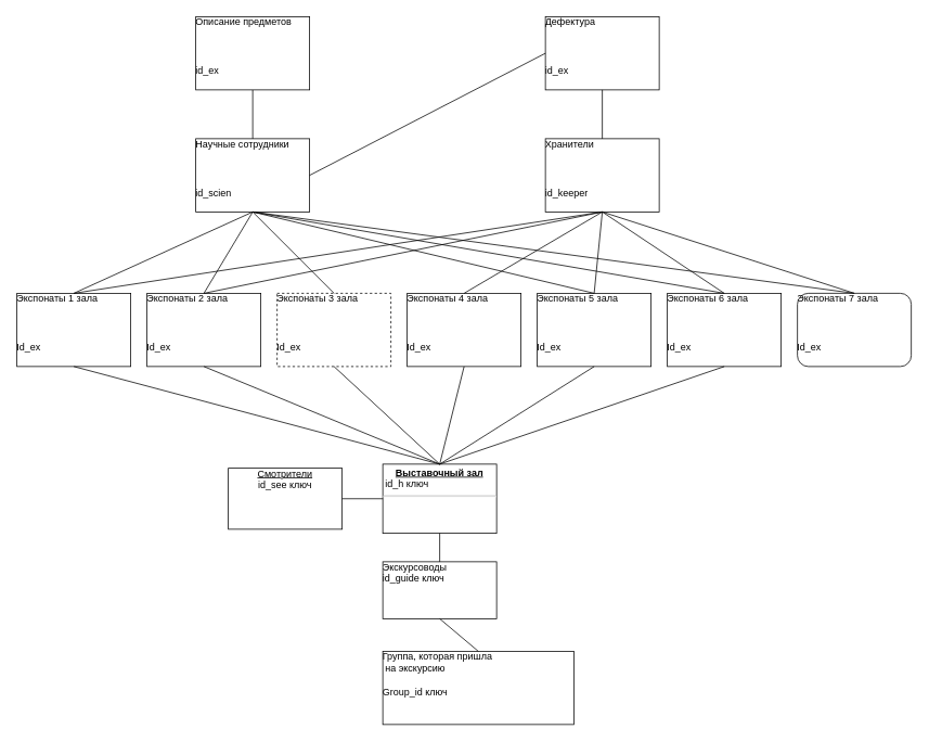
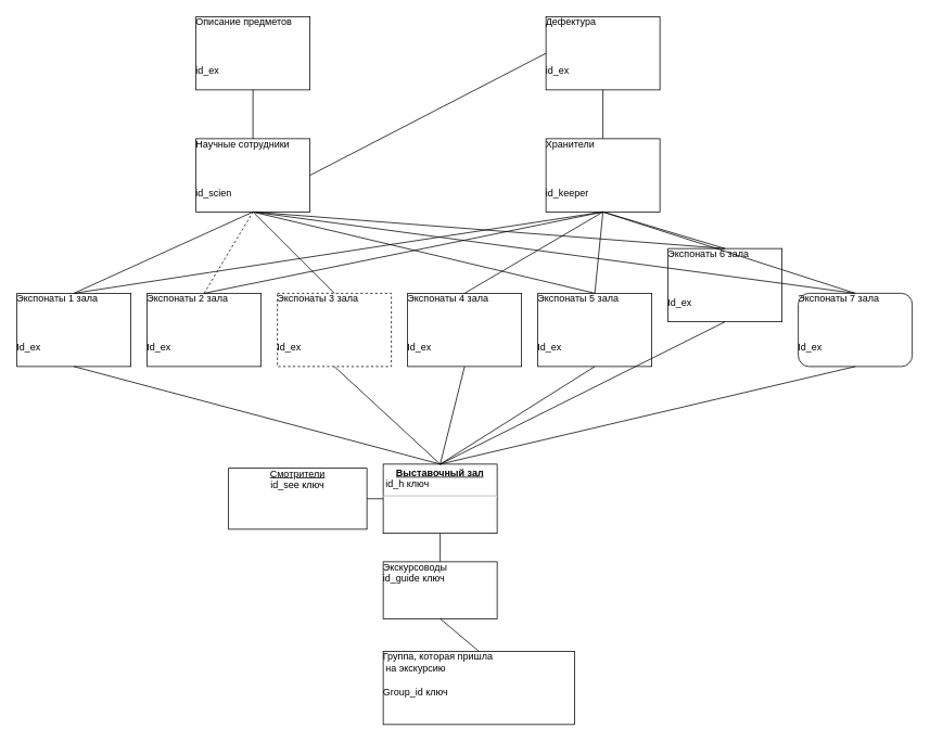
  <mxCell id="0" />
  <mxCell id="1" parent="0" />
- <mxCell id="2" value="&lt;div align=&quot;center&quot;&gt;&lt;u&gt;Смотрители&lt;/u&gt;&lt;/div&gt; id_see ключ" style="verticalAlign=top;align=center;overflow=fill;fontSize=12;fontFamily=Helvetica;html=1;rounded=0;shadow=0;comic=0;labelBackgroundColor=none;strokeWidth=1" parent="1" vertex="1"><mxGeometry x="280" y="575" width="140" height="75" as="geometry" /></mxCell>
+ <mxCell id="2" value="&lt;div align=&quot;center&quot;&gt;&lt;u&gt;Смотрители&lt;/u&gt;&lt;/div&gt; id_see ключ" style="verticalAlign=top;align=center;overflow=fill;fontSize=12;fontFamily=Helvetica;html=1;rounded=0;shadow=0;comic=0;labelBackgroundColor=none;strokeWidth=1" parent="1" vertex="1"><mxGeometry x="280" y="575" width="170" height="75" as="geometry" /></mxCell>
  <mxCell id="3" value="&lt;p style=&quot;margin: 0px ; margin-top: 4px ; text-align: center ; text-decoration: underline&quot;&gt;&lt;b&gt;Выставочный зал &lt;/b&gt;&lt;br&gt;&lt;/p&gt;&amp;nbsp;id_h ключ&lt;br&gt;&lt;hr&gt;&lt;p style=&quot;margin: 0px ; margin-left: 8px&quot;&gt;&lt;br&gt;&lt;/p&gt;&lt;br&gt;" style="verticalAlign=top;align=left;overflow=fill;fontSize=12;fontFamily=Helvetica;html=1;rounded=0;shadow=0;comic=0;labelBackgroundColor=none;strokeWidth=1" parent="1" vertex="1"><mxGeometry x="470" y="570" width="140" height="85" as="geometry" /></mxCell>
  <mxCell id="4" value="Экскурсоводы &lt;br&gt;id_guide ключ" style="verticalAlign=top;align=left;overflow=fill;fontSize=12;fontFamily=Helvetica;html=1;rounded=0;shadow=0;comic=0;labelBackgroundColor=none;strokeWidth=1" parent="1" vertex="1"><mxGeometry x="470" y="690" width="140" height="70" as="geometry" /></mxCell>
  <mxCell id="5" value="&lt;div&gt;Группа, которая пришла&lt;/div&gt;&lt;div&gt;&amp;nbsp;на экскурсию &lt;/div&gt;&lt;br&gt;Group_id ключ" style="verticalAlign=top;align=left;overflow=fill;fontSize=12;fontFamily=Helvetica;html=1;rounded=0;shadow=0;comic=0;labelBackgroundColor=none;strokeWidth=1" parent="1" vertex="1"><mxGeometry x="470" y="800" width="235" height="90" as="geometry" /></mxCell>
  <mxCell id="6" value="Экспонаты 1 зала &lt;br&gt;&lt;br&gt;&lt;table width=&quot;140&quot; cellspacing=&quot;0&quot; cellpadding=&quot;0&quot; border=&quot;0&quot;&gt;&lt;colgroup&gt;&lt;col width=&quot;140&quot;&gt;&lt;/colgroup&gt;&lt;tbody&gt;&lt;tr height=&quot;20&quot;&gt;&lt;br/&gt;  &lt;td style=&quot;height:15.0pt;width:105pt&quot; class=&quot;xl64&quot; width=&quot;140&quot; height=&quot;20&quot;&gt;Id_ex&lt;/td&gt;&lt;br/&gt;&lt;/tr&gt;&lt;/tbody&gt;&lt;/table&gt;" style="verticalAlign=top;align=left;overflow=fill;fontSize=12;fontFamily=Helvetica;html=1;rounded=0;shadow=0;comic=0;labelBackgroundColor=none;strokeWidth=1" parent="1" vertex="1"><mxGeometry x="20" y="360" width="140" height="90" as="geometry" /></mxCell>
  <mxCell id="7" value="" style="endArrow=none;html=1;rounded=0;exitX=0;exitY=0.5;exitDx=0;exitDy=0;entryX=1;entryY=0.5;entryDx=0;entryDy=0;" edge="1" parent="1" source="3" target="2"><mxGeometry width="50" height="50" relative="1" as="geometry"><mxPoint x="470" y="520" as="sourcePoint" /><mxPoint x="520" y="470" as="targetPoint" /></mxGeometry></mxCell>
  <mxCell id="8" value="" style="endArrow=none;html=1;rounded=0;entryX=0.5;entryY=1;entryDx=0;entryDy=0;" edge="1" parent="1" source="4" target="3"><mxGeometry width="50" height="50" relative="1" as="geometry"><mxPoint x="470" y="520" as="sourcePoint" /><mxPoint x="520" y="470" as="targetPoint" /></mxGeometry></mxCell>
  <mxCell id="9" value="" style="endArrow=none;html=1;rounded=0;exitX=0.5;exitY=1;exitDx=0;exitDy=0;entryX=0.5;entryY=0;entryDx=0;entryDy=0;" edge="1" parent="1" source="4" target="5"><mxGeometry width="50" height="50" relative="1" as="geometry"><mxPoint x="470" y="520" as="sourcePoint" /><mxPoint x="520" y="470" as="targetPoint" /></mxGeometry></mxCell>
  <mxCell id="10" value="Экспонаты 2 зала&lt;br&gt;&lt;br&gt;&lt;table width=&quot;140&quot; cellspacing=&quot;0&quot; cellpadding=&quot;0&quot; border=&quot;0&quot;&gt;&lt;colgroup&gt;&lt;col width=&quot;140&quot;&gt;&lt;/colgroup&gt;&lt;tbody&gt;&lt;tr height=&quot;20&quot;&gt;&lt;br/&gt;  &lt;td style=&quot;height:15.0pt;width:105pt&quot; class=&quot;xl65&quot; width=&quot;140&quot; height=&quot;20&quot;&gt;Id_ex&lt;/td&gt;&lt;br/&gt;&lt;/tr&gt;&lt;/tbody&gt;&lt;/table&gt; " style="verticalAlign=top;align=left;overflow=fill;fontSize=12;fontFamily=Helvetica;html=1;rounded=0;shadow=0;comic=0;labelBackgroundColor=none;strokeWidth=1" vertex="1" parent="1"><mxGeometry x="180" y="360" width="140" height="90" as="geometry" /></mxCell>
  <mxCell id="11" value="Экспонаты 4 зала &lt;br&gt;&lt;br&gt;&lt;table width=&quot;140&quot; cellspacing=&quot;0&quot; cellpadding=&quot;0&quot; border=&quot;0&quot;&gt;&lt;colgroup&gt;&lt;col width=&quot;140&quot;&gt;&lt;/colgroup&gt;&lt;tbody&gt;&lt;tr height=&quot;20&quot;&gt;&lt;br/&gt;  &lt;td style=&quot;height:15.0pt;width:105pt&quot; class=&quot;xl65&quot; width=&quot;140&quot; height=&quot;20&quot;&gt;Id_ex&lt;/td&gt;&lt;br/&gt;&lt;/tr&gt;&lt;/tbody&gt;&lt;/table&gt;" style="verticalAlign=top;align=left;overflow=fill;fontSize=12;fontFamily=Helvetica;html=1;rounded=0;shadow=0;comic=0;labelBackgroundColor=none;strokeWidth=1" vertex="1" parent="1"><mxGeometry x="500" y="360" width="140" height="90" as="geometry" /></mxCell>
  <mxCell id="12" value="Экспонаты 5 зала &lt;br&gt;&lt;br&gt;&lt;table width=&quot;140&quot; cellspacing=&quot;0&quot; cellpadding=&quot;0&quot; border=&quot;0&quot;&gt;&lt;colgroup&gt;&lt;col width=&quot;140&quot;&gt;&lt;/colgroup&gt;&lt;tbody&gt;&lt;tr height=&quot;20&quot;&gt;&lt;br/&gt;  &lt;td style=&quot;height:15.0pt;width:105pt&quot; class=&quot;xl65&quot; width=&quot;140&quot; height=&quot;20&quot;&gt;Id_ex&lt;/td&gt;&lt;br/&gt;&lt;/tr&gt;&lt;/tbody&gt;&lt;/table&gt;" style="verticalAlign=top;align=left;overflow=fill;fontSize=12;fontFamily=Helvetica;html=1;rounded=0;shadow=0;comic=0;labelBackgroundColor=none;strokeWidth=1" vertex="1" parent="1"><mxGeometry x="660" y="360" width="140" height="90" as="geometry" /></mxCell>
- <mxCell id="13" value="Экспонаты 6 зала &lt;br&gt;&lt;br&gt;&lt;table width=&quot;140&quot; cellspacing=&quot;0&quot; cellpadding=&quot;0&quot; border=&quot;0&quot;&gt;&lt;colgroup&gt;&lt;col width=&quot;140&quot;&gt;&lt;/colgroup&gt;&lt;tbody&gt;&lt;tr height=&quot;20&quot;&gt;&lt;br/&gt;  &lt;td style=&quot;height:15.0pt;width:105pt&quot; class=&quot;xl65&quot; width=&quot;140&quot; height=&quot;20&quot;&gt;Id_ex&lt;/td&gt;&lt;br/&gt;&lt;/tr&gt;&lt;/tbody&gt;&lt;/table&gt;" style="verticalAlign=top;align=left;overflow=fill;fontSize=12;fontFamily=Helvetica;html=1;rounded=0;shadow=0;comic=0;labelBackgroundColor=none;strokeWidth=1" vertex="1" parent="1"><mxGeometry x="820" y="360" width="140" height="90" as="geometry" /></mxCell>
+ <mxCell id="13" value="Экспонаты 6 зала &lt;br&gt;&lt;br&gt;&lt;table width=&quot;140&quot; cellspacing=&quot;0&quot; cellpadding=&quot;0&quot; border=&quot;0&quot;&gt;&lt;colgroup&gt;&lt;col width=&quot;140&quot;&gt;&lt;/colgroup&gt;&lt;tbody&gt;&lt;tr height=&quot;20&quot;&gt;&lt;br/&gt;  &lt;td style=&quot;height:15.0pt;width:105pt&quot; class=&quot;xl65&quot; width=&quot;140&quot; height=&quot;20&quot;&gt;Id_ex&lt;/td&gt;&lt;br/&gt;&lt;/tr&gt;&lt;/tbody&gt;&lt;/table&gt;" style="verticalAlign=top;align=left;overflow=fill;fontSize=12;fontFamily=Helvetica;html=1;rounded=0;shadow=0;comic=0;labelBackgroundColor=none;strokeWidth=1" vertex="1" parent="1"><mxGeometry x="820" y="305" width="140" height="90" as="geometry" /></mxCell>
  <mxCell id="14" value="Экспонаты 3 зала&lt;br&gt;&lt;br&gt;&lt;table width=&quot;140&quot; cellspacing=&quot;0&quot; cellpadding=&quot;0&quot; border=&quot;0&quot;&gt;&lt;colgroup&gt;&lt;col width=&quot;140&quot;&gt;&lt;/colgroup&gt;&lt;tbody&gt;&lt;tr height=&quot;20&quot;&gt;&lt;br/&gt;  &lt;td style=&quot;height:15.0pt;width:105pt&quot; class=&quot;xl65&quot; width=&quot;140&quot; height=&quot;20&quot;&gt;Id_ex&lt;/td&gt;&lt;br/&gt;&lt;/tr&gt;&lt;/tbody&gt;&lt;/table&gt; " style="verticalAlign=top;align=left;overflow=fill;fontSize=12;fontFamily=Helvetica;html=1;rounded=0;shadow=0;comic=0;labelBackgroundColor=none;strokeWidth=1;dashed=1;" vertex="1" parent="1"><mxGeometry x="340" y="360" width="140" height="90" as="geometry" /></mxCell>
  <mxCell id="15" value="Экспонаты 7 зала &lt;br&gt;&lt;br&gt;&lt;table width=&quot;140&quot; cellspacing=&quot;0&quot; cellpadding=&quot;0&quot; border=&quot;0&quot;&gt;&lt;colgroup&gt;&lt;col width=&quot;140&quot;&gt;&lt;/colgroup&gt;&lt;tbody&gt;&lt;tr height=&quot;20&quot;&gt;&lt;br/&gt;  &lt;td style=&quot;height:15.0pt;width:105pt&quot; class=&quot;xl65&quot; width=&quot;140&quot; height=&quot;20&quot;&gt;Id_ex&lt;/td&gt;&lt;br/&gt;&lt;/tr&gt;&lt;/tbody&gt;&lt;/table&gt;" style="verticalAlign=top;align=left;overflow=fill;fontSize=12;fontFamily=Helvetica;html=1;shadow=0;comic=0;labelBackgroundColor=none;strokeWidth=1;rounded=1;" vertex="1" parent="1"><mxGeometry x="980" y="360" width="140" height="90" as="geometry" /></mxCell>
  <mxCell id="16" value="" style="endArrow=none;html=1;rounded=0;exitX=0.5;exitY=0;exitDx=0;exitDy=0;entryX=0.5;entryY=1;entryDx=0;entryDy=0;" edge="1" parent="1" source="3" target="6"><mxGeometry width="50" height="50" relative="1" as="geometry"><mxPoint x="470" y="560" as="sourcePoint" /><mxPoint x="520" y="510" as="targetPoint" /></mxGeometry></mxCell>
- <mxCell id="17" value="" style="endArrow=none;html=1;rounded=0;exitX=0.5;exitY=0;exitDx=0;exitDy=0;entryX=0.5;entryY=1;entryDx=0;entryDy=0;" edge="1" parent="1" source="3" target="10"><mxGeometry width="50" height="50" relative="1" as="geometry"><mxPoint x="470" y="560" as="sourcePoint" /><mxPoint x="520" y="510" as="targetPoint" /></mxGeometry></mxCell>
  <mxCell id="18" value="" style="endArrow=none;html=1;rounded=0;exitX=0.5;exitY=0;exitDx=0;exitDy=0;entryX=0.5;entryY=1;entryDx=0;entryDy=0;" edge="1" parent="1" source="3" target="14"><mxGeometry width="50" height="50" relative="1" as="geometry"><mxPoint x="470" y="560" as="sourcePoint" /><mxPoint x="520" y="510" as="targetPoint" /></mxGeometry></mxCell>
  <mxCell id="19" value="" style="endArrow=none;html=1;rounded=0;exitX=0.5;exitY=0;exitDx=0;exitDy=0;entryX=0.5;entryY=1;entryDx=0;entryDy=0;" edge="1" parent="1" source="3" target="11"><mxGeometry width="50" height="50" relative="1" as="geometry"><mxPoint x="470" y="560" as="sourcePoint" /><mxPoint x="520" y="510" as="targetPoint" /></mxGeometry></mxCell>
  <mxCell id="20" value="" style="endArrow=none;html=1;rounded=0;exitX=0.5;exitY=0;exitDx=0;exitDy=0;entryX=0.5;entryY=1;entryDx=0;entryDy=0;" edge="1" parent="1" source="3" target="12"><mxGeometry width="50" height="50" relative="1" as="geometry"><mxPoint x="470" y="560" as="sourcePoint" /><mxPoint x="520" y="510" as="targetPoint" /></mxGeometry></mxCell>
  <mxCell id="21" value="" style="endArrow=none;html=1;rounded=0;exitX=0.5;exitY=0;exitDx=0;exitDy=0;entryX=0.5;entryY=1;entryDx=0;entryDy=0;" edge="1" parent="1" source="3" target="13"><mxGeometry width="50" height="50" relative="1" as="geometry"><mxPoint x="470" y="520" as="sourcePoint" /><mxPoint x="520" y="470" as="targetPoint" /></mxGeometry></mxCell>
+ <mxCell id="22" value="" style="endArrow=none;html=1;rounded=0;exitX=0.5;exitY=0;exitDx=0;exitDy=0;entryX=0.5;entryY=1;entryDx=0;entryDy=0;" edge="1" parent="1" source="3" target="15"><mxGeometry width="50" height="50" relative="1" as="geometry"><mxPoint x="470" y="520" as="sourcePoint" /><mxPoint x="520" y="470" as="targetPoint" /></mxGeometry></mxCell>
  <mxCell id="23" value="Научные сотрудники &lt;br&gt;&lt;br&gt;&lt;table width=&quot;116&quot; cellspacing=&quot;0&quot; cellpadding=&quot;0&quot; border=&quot;0&quot;&gt;&lt;colgroup&gt;&lt;col width=&quot;116&quot;&gt;&lt;/colgroup&gt;&lt;tbody&gt;&lt;tr height=&quot;20&quot;&gt;&lt;br/&gt;  &lt;td style=&quot;height:15.0pt;width:87pt&quot; class=&quot;xl65&quot; width=&quot;116&quot; height=&quot;20&quot;&gt;id_scien&lt;/td&gt;&lt;br/&gt;&lt;/tr&gt;&lt;/tbody&gt;&lt;/table&gt;" style="verticalAlign=top;align=left;overflow=fill;fontSize=12;fontFamily=Helvetica;html=1;rounded=0;shadow=0;comic=0;labelBackgroundColor=none;strokeWidth=1" vertex="1" parent="1"><mxGeometry x="240" y="170" width="140" height="90" as="geometry" /></mxCell>
  <mxCell id="24" value="Хранители&lt;br&gt;&lt;br&gt;&lt;table width=&quot;125&quot; cellspacing=&quot;0&quot; cellpadding=&quot;0&quot; border=&quot;0&quot;&gt;&lt;colgroup&gt;&lt;col width=&quot;125&quot;&gt;&lt;/colgroup&gt;&lt;tbody&gt;&lt;tr height=&quot;20&quot;&gt;&lt;br/&gt;  &lt;td style=&quot;height:15.0pt;width:94pt&quot; class=&quot;xl65&quot; width=&quot;125&quot; height=&quot;20&quot;&gt;id_keeper&lt;/td&gt;&lt;br/&gt;&lt;/tr&gt;&lt;/tbody&gt;&lt;/table&gt;" style="verticalAlign=top;align=left;overflow=fill;fontSize=12;fontFamily=Helvetica;html=1;rounded=0;shadow=0;comic=0;labelBackgroundColor=none;strokeWidth=1" vertex="1" parent="1"><mxGeometry x="670" y="170" width="140" height="90" as="geometry" /></mxCell>
  <mxCell id="25" value="" style="endArrow=none;html=1;rounded=0;entryX=0.5;entryY=1;entryDx=0;entryDy=0;exitX=0.5;exitY=0;exitDx=0;exitDy=0;" edge="1" parent="1" source="6" target="23"><mxGeometry width="50" height="50" relative="1" as="geometry"><mxPoint x="470" y="480" as="sourcePoint" /><mxPoint x="520" y="430" as="targetPoint" /></mxGeometry></mxCell>
- <mxCell id="26" value="" style="endArrow=none;html=1;rounded=0;entryX=0.5;entryY=1;entryDx=0;entryDy=0;exitX=0.5;exitY=0;exitDx=0;exitDy=0;" edge="1" parent="1" source="10" target="23"><mxGeometry width="50" height="50" relative="1" as="geometry"><mxPoint x="470" y="480" as="sourcePoint" /><mxPoint x="520" y="430" as="targetPoint" /></mxGeometry></mxCell>
+ <mxCell id="26" value="" style="endArrow=none;html=1;rounded=0;entryX=0.5;entryY=1;entryDx=0;entryDy=0;exitX=0.5;exitY=0;exitDx=0;exitDy=0;dashed=1;" edge="1" parent="1" source="10" target="23"><mxGeometry width="50" height="50" relative="1" as="geometry"><mxPoint x="470" y="480" as="sourcePoint" /><mxPoint x="520" y="430" as="targetPoint" /></mxGeometry></mxCell>
  <mxCell id="27" value="" style="endArrow=none;html=1;rounded=0;entryX=0.5;entryY=1;entryDx=0;entryDy=0;exitX=0.5;exitY=0;exitDx=0;exitDy=0;" edge="1" parent="1" source="14" target="23"><mxGeometry width="50" height="50" relative="1" as="geometry"><mxPoint x="470" y="480" as="sourcePoint" /><mxPoint x="520" y="430" as="targetPoint" /></mxGeometry></mxCell>
  <mxCell id="28" value="" style="endArrow=none;html=1;rounded=0;exitX=0.5;exitY=0;exitDx=0;exitDy=0;entryX=0.5;entryY=1;entryDx=0;entryDy=0;" edge="1" parent="1" source="12" target="23"><mxGeometry width="50" height="50" relative="1" as="geometry"><mxPoint x="470" y="480" as="sourcePoint" /><mxPoint x="190" y="260" as="targetPoint" /></mxGeometry></mxCell>
  <mxCell id="29" value="" style="endArrow=none;html=1;rounded=0;exitX=0.5;exitY=0;exitDx=0;exitDy=0;entryX=0.5;entryY=1;entryDx=0;entryDy=0;" edge="1" parent="1" source="13" target="23"><mxGeometry width="50" height="50" relative="1" as="geometry"><mxPoint x="470" y="480" as="sourcePoint" /><mxPoint x="200" y="260" as="targetPoint" /></mxGeometry></mxCell>
  <mxCell id="30" value="" style="endArrow=none;html=1;rounded=0;exitX=0.5;exitY=0;exitDx=0;exitDy=0;entryX=0.5;entryY=1;entryDx=0;entryDy=0;" edge="1" parent="1" source="15" target="23"><mxGeometry width="50" height="50" relative="1" as="geometry"><mxPoint x="470" y="480" as="sourcePoint" /><mxPoint x="190" y="260" as="targetPoint" /></mxGeometry></mxCell>
  <mxCell id="31" value="" style="endArrow=none;html=1;rounded=0;entryX=0.5;entryY=1;entryDx=0;entryDy=0;exitX=0.5;exitY=0;exitDx=0;exitDy=0;" edge="1" parent="1" source="6" target="24"><mxGeometry width="50" height="50" relative="1" as="geometry"><mxPoint x="470" y="480" as="sourcePoint" /><mxPoint x="520" y="430" as="targetPoint" /></mxGeometry></mxCell>
  <mxCell id="32" value="" style="endArrow=none;html=1;rounded=0;entryX=0.5;entryY=1;entryDx=0;entryDy=0;exitX=0.5;exitY=0;exitDx=0;exitDy=0;" edge="1" parent="1" source="10" target="24"><mxGeometry width="50" height="50" relative="1" as="geometry"><mxPoint x="470" y="480" as="sourcePoint" /><mxPoint x="520" y="430" as="targetPoint" /></mxGeometry></mxCell>
  <mxCell id="33" value="" style="endArrow=none;html=1;rounded=0;entryX=0.5;entryY=1;entryDx=0;entryDy=0;exitX=0.5;exitY=0;exitDx=0;exitDy=0;" edge="1" parent="1" source="11" target="24"><mxGeometry width="50" height="50" relative="1" as="geometry"><mxPoint x="470" y="480" as="sourcePoint" /><mxPoint x="520" y="430" as="targetPoint" /></mxGeometry></mxCell>
  <mxCell id="34" value="" style="endArrow=none;html=1;rounded=0;exitX=0.5;exitY=0;exitDx=0;exitDy=0;" edge="1" parent="1" source="12"><mxGeometry width="50" height="50" relative="1" as="geometry"><mxPoint x="470" y="480" as="sourcePoint" /><mxPoint x="740" y="260" as="targetPoint" /></mxGeometry></mxCell>
  <mxCell id="35" value="" style="endArrow=none;html=1;rounded=0;entryX=0.5;entryY=1;entryDx=0;entryDy=0;exitX=0.5;exitY=0;exitDx=0;exitDy=0;" edge="1" parent="1" source="13" target="24"><mxGeometry width="50" height="50" relative="1" as="geometry"><mxPoint x="470" y="480" as="sourcePoint" /><mxPoint x="520" y="430" as="targetPoint" /></mxGeometry></mxCell>
  <mxCell id="36" value="" style="endArrow=none;html=1;rounded=0;exitX=0.5;exitY=0;exitDx=0;exitDy=0;" edge="1" parent="1" source="15"><mxGeometry width="50" height="50" relative="1" as="geometry"><mxPoint x="470" y="480" as="sourcePoint" /><mxPoint x="740" y="260" as="targetPoint" /></mxGeometry></mxCell>
  <mxCell id="37" value="" style="endArrow=none;html=1;rounded=0;exitX=0.5;exitY=0;exitDx=0;exitDy=0;" edge="1" parent="1" source="23"><mxGeometry width="50" height="50" relative="1" as="geometry"><mxPoint x="470" y="300" as="sourcePoint" /><mxPoint x="310" y="110" as="targetPoint" /></mxGeometry></mxCell>
  <mxCell id="38" value="Описание предметов&lt;br&gt;&lt;br&gt;&lt;br&gt;&lt;br&gt;&lt;table width=&quot;116&quot; cellspacing=&quot;0&quot; cellpadding=&quot;0&quot; border=&quot;0&quot;&gt;&lt;colgroup&gt;&lt;col width=&quot;116&quot;&gt;&lt;/colgroup&gt;&lt;tbody&gt;&lt;tr height=&quot;20&quot;&gt;  &lt;td style=&quot;height:15.0pt;width:87pt&quot; class=&quot;xl65&quot; width=&quot;116&quot; height=&quot;20&quot;&gt;id_ex&lt;br&gt;&lt;/td&gt;&lt;/tr&gt;&lt;/tbody&gt;&lt;/table&gt;" style="verticalAlign=top;align=left;overflow=fill;fontSize=12;fontFamily=Helvetica;html=1;rounded=0;shadow=0;comic=0;labelBackgroundColor=none;strokeWidth=1" vertex="1" parent="1"><mxGeometry x="240" y="20" width="140" height="90" as="geometry" /></mxCell>
  <mxCell id="39" value="Дефектура&lt;br&gt;&lt;br&gt;&lt;br&gt;&lt;br&gt;&lt;table width=&quot;116&quot; cellspacing=&quot;0&quot; cellpadding=&quot;0&quot; border=&quot;0&quot;&gt;&lt;colgroup&gt;&lt;col width=&quot;116&quot;&gt;&lt;/colgroup&gt;&lt;tbody&gt;&lt;tr height=&quot;20&quot;&gt;  &lt;td style=&quot;height:15.0pt;width:87pt&quot; class=&quot;xl65&quot; width=&quot;116&quot; height=&quot;20&quot;&gt;id_ex&lt;br&gt;&lt;/td&gt;&lt;/tr&gt;&lt;/tbody&gt;&lt;/table&gt;" style="verticalAlign=top;align=left;overflow=fill;fontSize=12;fontFamily=Helvetica;html=1;rounded=0;shadow=0;comic=0;labelBackgroundColor=none;strokeWidth=1" vertex="1" parent="1"><mxGeometry x="670" y="20" width="140" height="90" as="geometry" /></mxCell>
  <mxCell id="40" value="" style="endArrow=none;html=1;rounded=0;entryX=0.5;entryY=1;entryDx=0;entryDy=0;exitX=0.5;exitY=0;exitDx=0;exitDy=0;" edge="1" parent="1" source="24" target="39"><mxGeometry width="50" height="50" relative="1" as="geometry"><mxPoint x="470" y="300" as="sourcePoint" /><mxPoint x="520" y="250" as="targetPoint" /></mxGeometry></mxCell>
  <mxCell id="41" value="" style="endArrow=none;html=1;rounded=0;entryX=0;entryY=0.5;entryDx=0;entryDy=0;exitX=1;exitY=0.5;exitDx=0;exitDy=0;" edge="1" parent="1" source="23" target="39"><mxGeometry width="50" height="50" relative="1" as="geometry"><mxPoint x="470" y="300" as="sourcePoint" /><mxPoint x="520" y="250" as="targetPoint" /></mxGeometry></mxCell>
